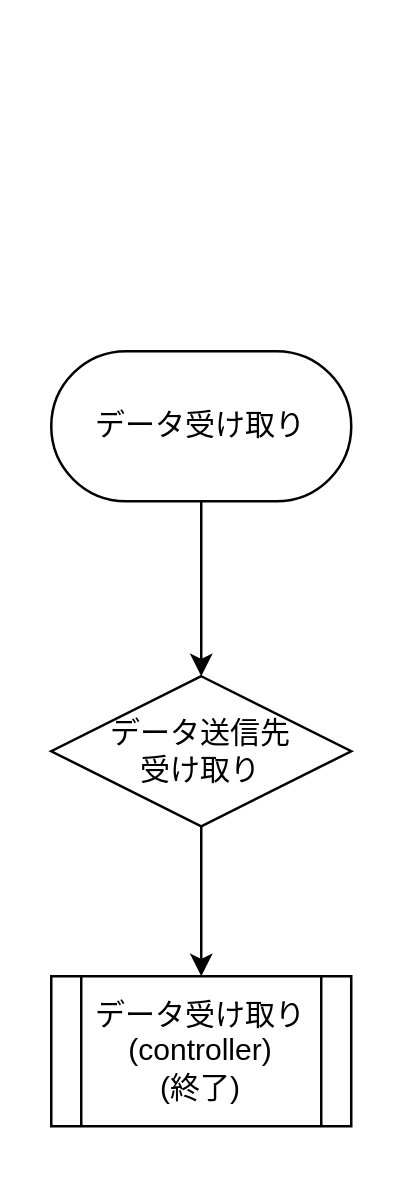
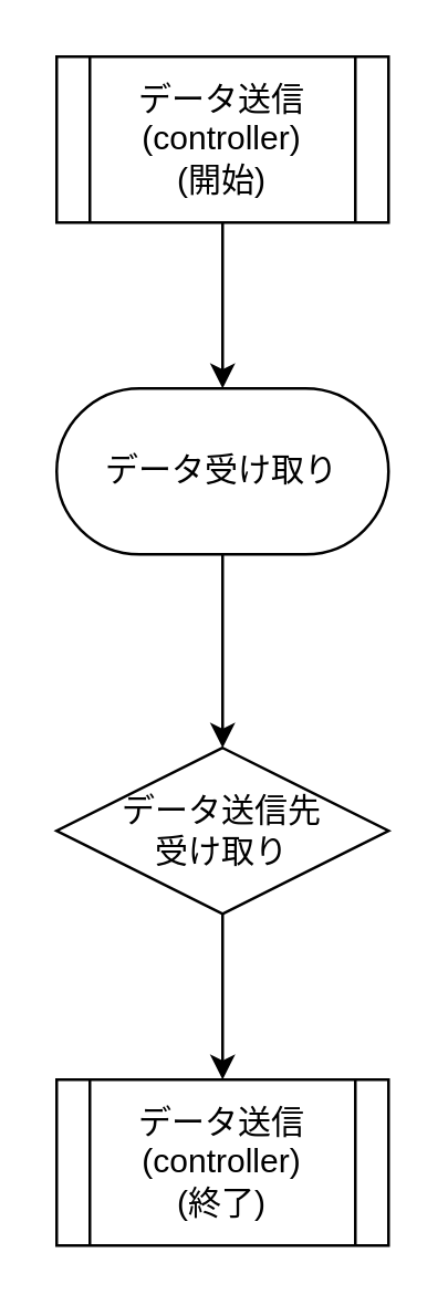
  <mxCell id="0" />
  <mxCell id="1" parent="0" />
- <mxCell id="4" value="データ受け取り&lt;br&gt;(controller)&lt;br&gt;(終了)" style="shape=process;whiteSpace=wrap;html=1;backgroundOutline=1;" vertex="1" parent="1"><mxGeometry x="20" y="390" width="120" height="60" as="geometry" /></mxCell>
+ <mxCell id="2" style="edgeStyle=orthogonalEdgeStyle;rounded=0;orthogonalLoop=1;jettySize=auto;html=1;exitX=0.5;exitY=1;exitDx=0;exitDy=0;entryX=0.5;entryY=0;entryDx=0;entryDy=0;" edge="1" parent="1" source="3" target="6"><mxGeometry relative="1" as="geometry" /></mxCell>
+ <mxCell id="3" value="データ送信&lt;br&gt;(controller)&lt;br&gt;(開始)" style="shape=process;whiteSpace=wrap;html=1;backgroundOutline=1;" vertex="1" parent="1"><mxGeometry x="20" y="20" width="120" height="60" as="geometry" /></mxCell>
+ <mxCell id="4" value="データ送信&lt;br&gt;(controller)&lt;br&gt;(終了)" style="shape=process;whiteSpace=wrap;html=1;backgroundOutline=1;" vertex="1" parent="1"><mxGeometry x="20" y="390" width="120" height="60" as="geometry" /></mxCell>
  <mxCell id="5" style="edgeStyle=orthogonalEdgeStyle;rounded=0;orthogonalLoop=1;jettySize=auto;html=1;exitX=0.5;exitY=1;exitDx=0;exitDy=0;entryX=0.5;entryY=0;entryDx=0;entryDy=0;" edge="1" parent="1" source="6" target="8"><mxGeometry relative="1" as="geometry" /></mxCell>
  <mxCell id="6" value="データ受け取り" style="rounded=1;whiteSpace=wrap;html=1;arcSize=50;" vertex="1" parent="1"><mxGeometry x="20" y="140" width="120" height="60" as="geometry" /></mxCell>
  <mxCell id="7" style="edgeStyle=orthogonalEdgeStyle;rounded=0;orthogonalLoop=1;jettySize=auto;html=1;exitX=0.5;exitY=1;exitDx=0;exitDy=0;entryX=0.5;entryY=0;entryDx=0;entryDy=0;" edge="1" parent="1" source="8" target="4"><mxGeometry relative="1" as="geometry" /></mxCell>
  <mxCell id="8" value="データ送信先&lt;br style=&quot;border-color: var(--border-color);&quot;&gt;受け取り" style="rhombus;whiteSpace=wrap;html=1;arcSize=50;" vertex="1" parent="1"><mxGeometry x="20" y="270" width="120" height="60" as="geometry" /></mxCell>
